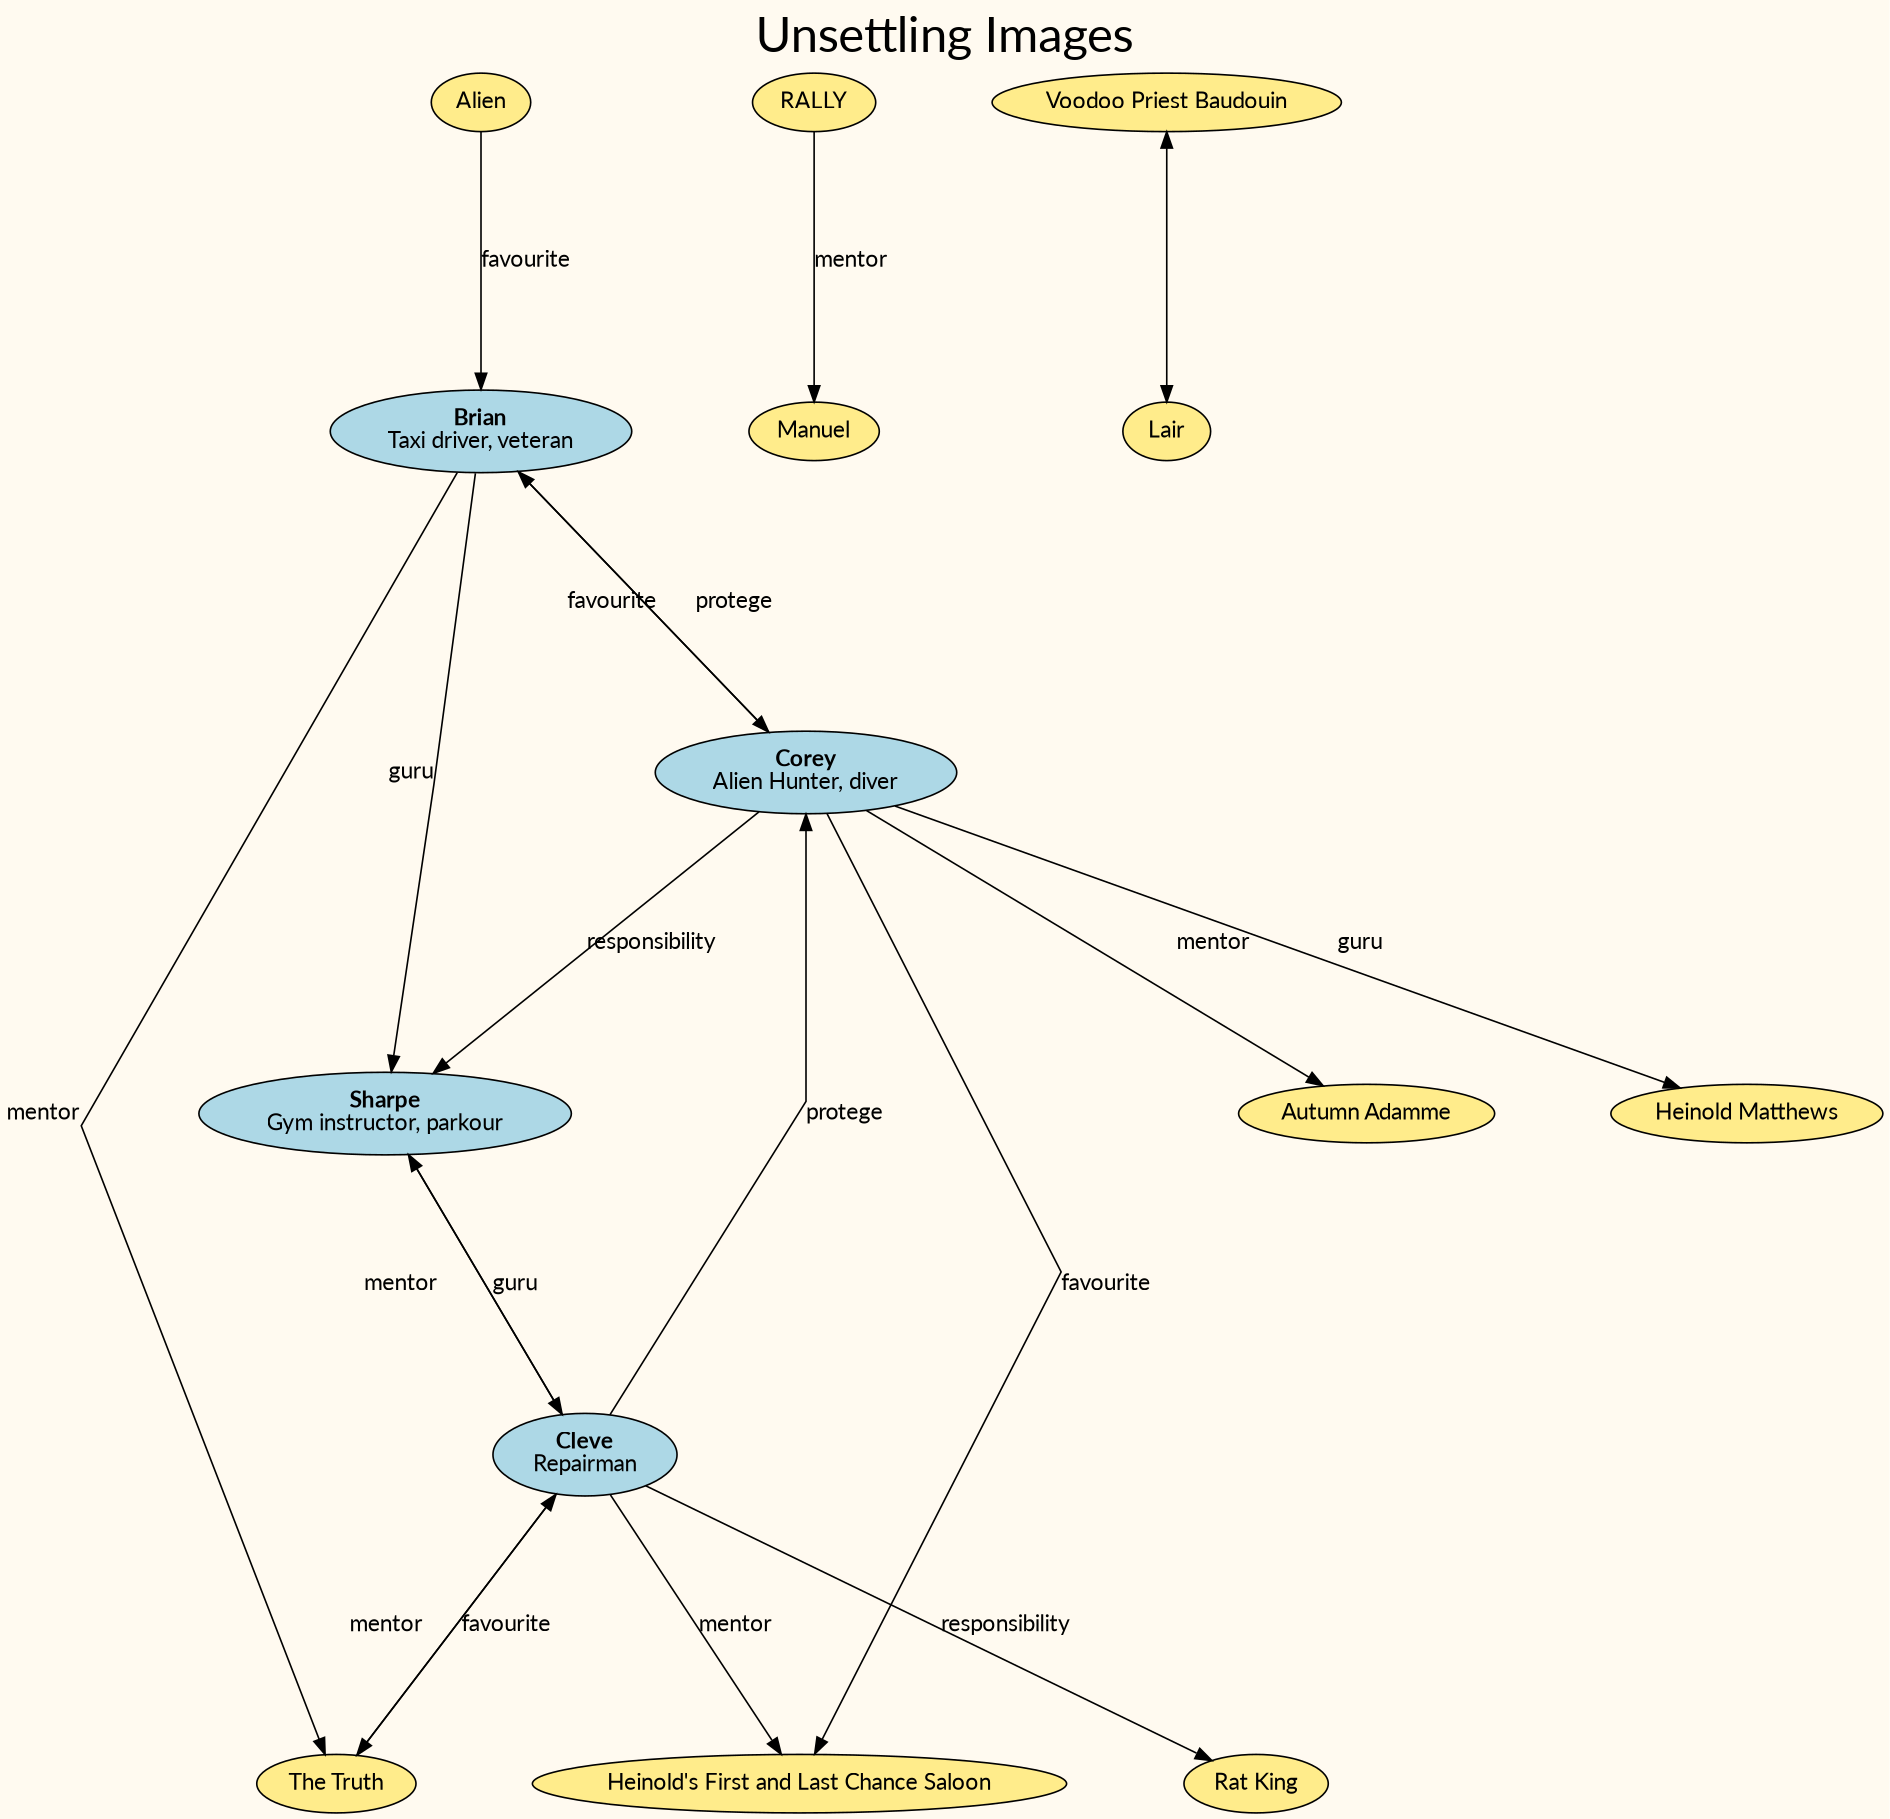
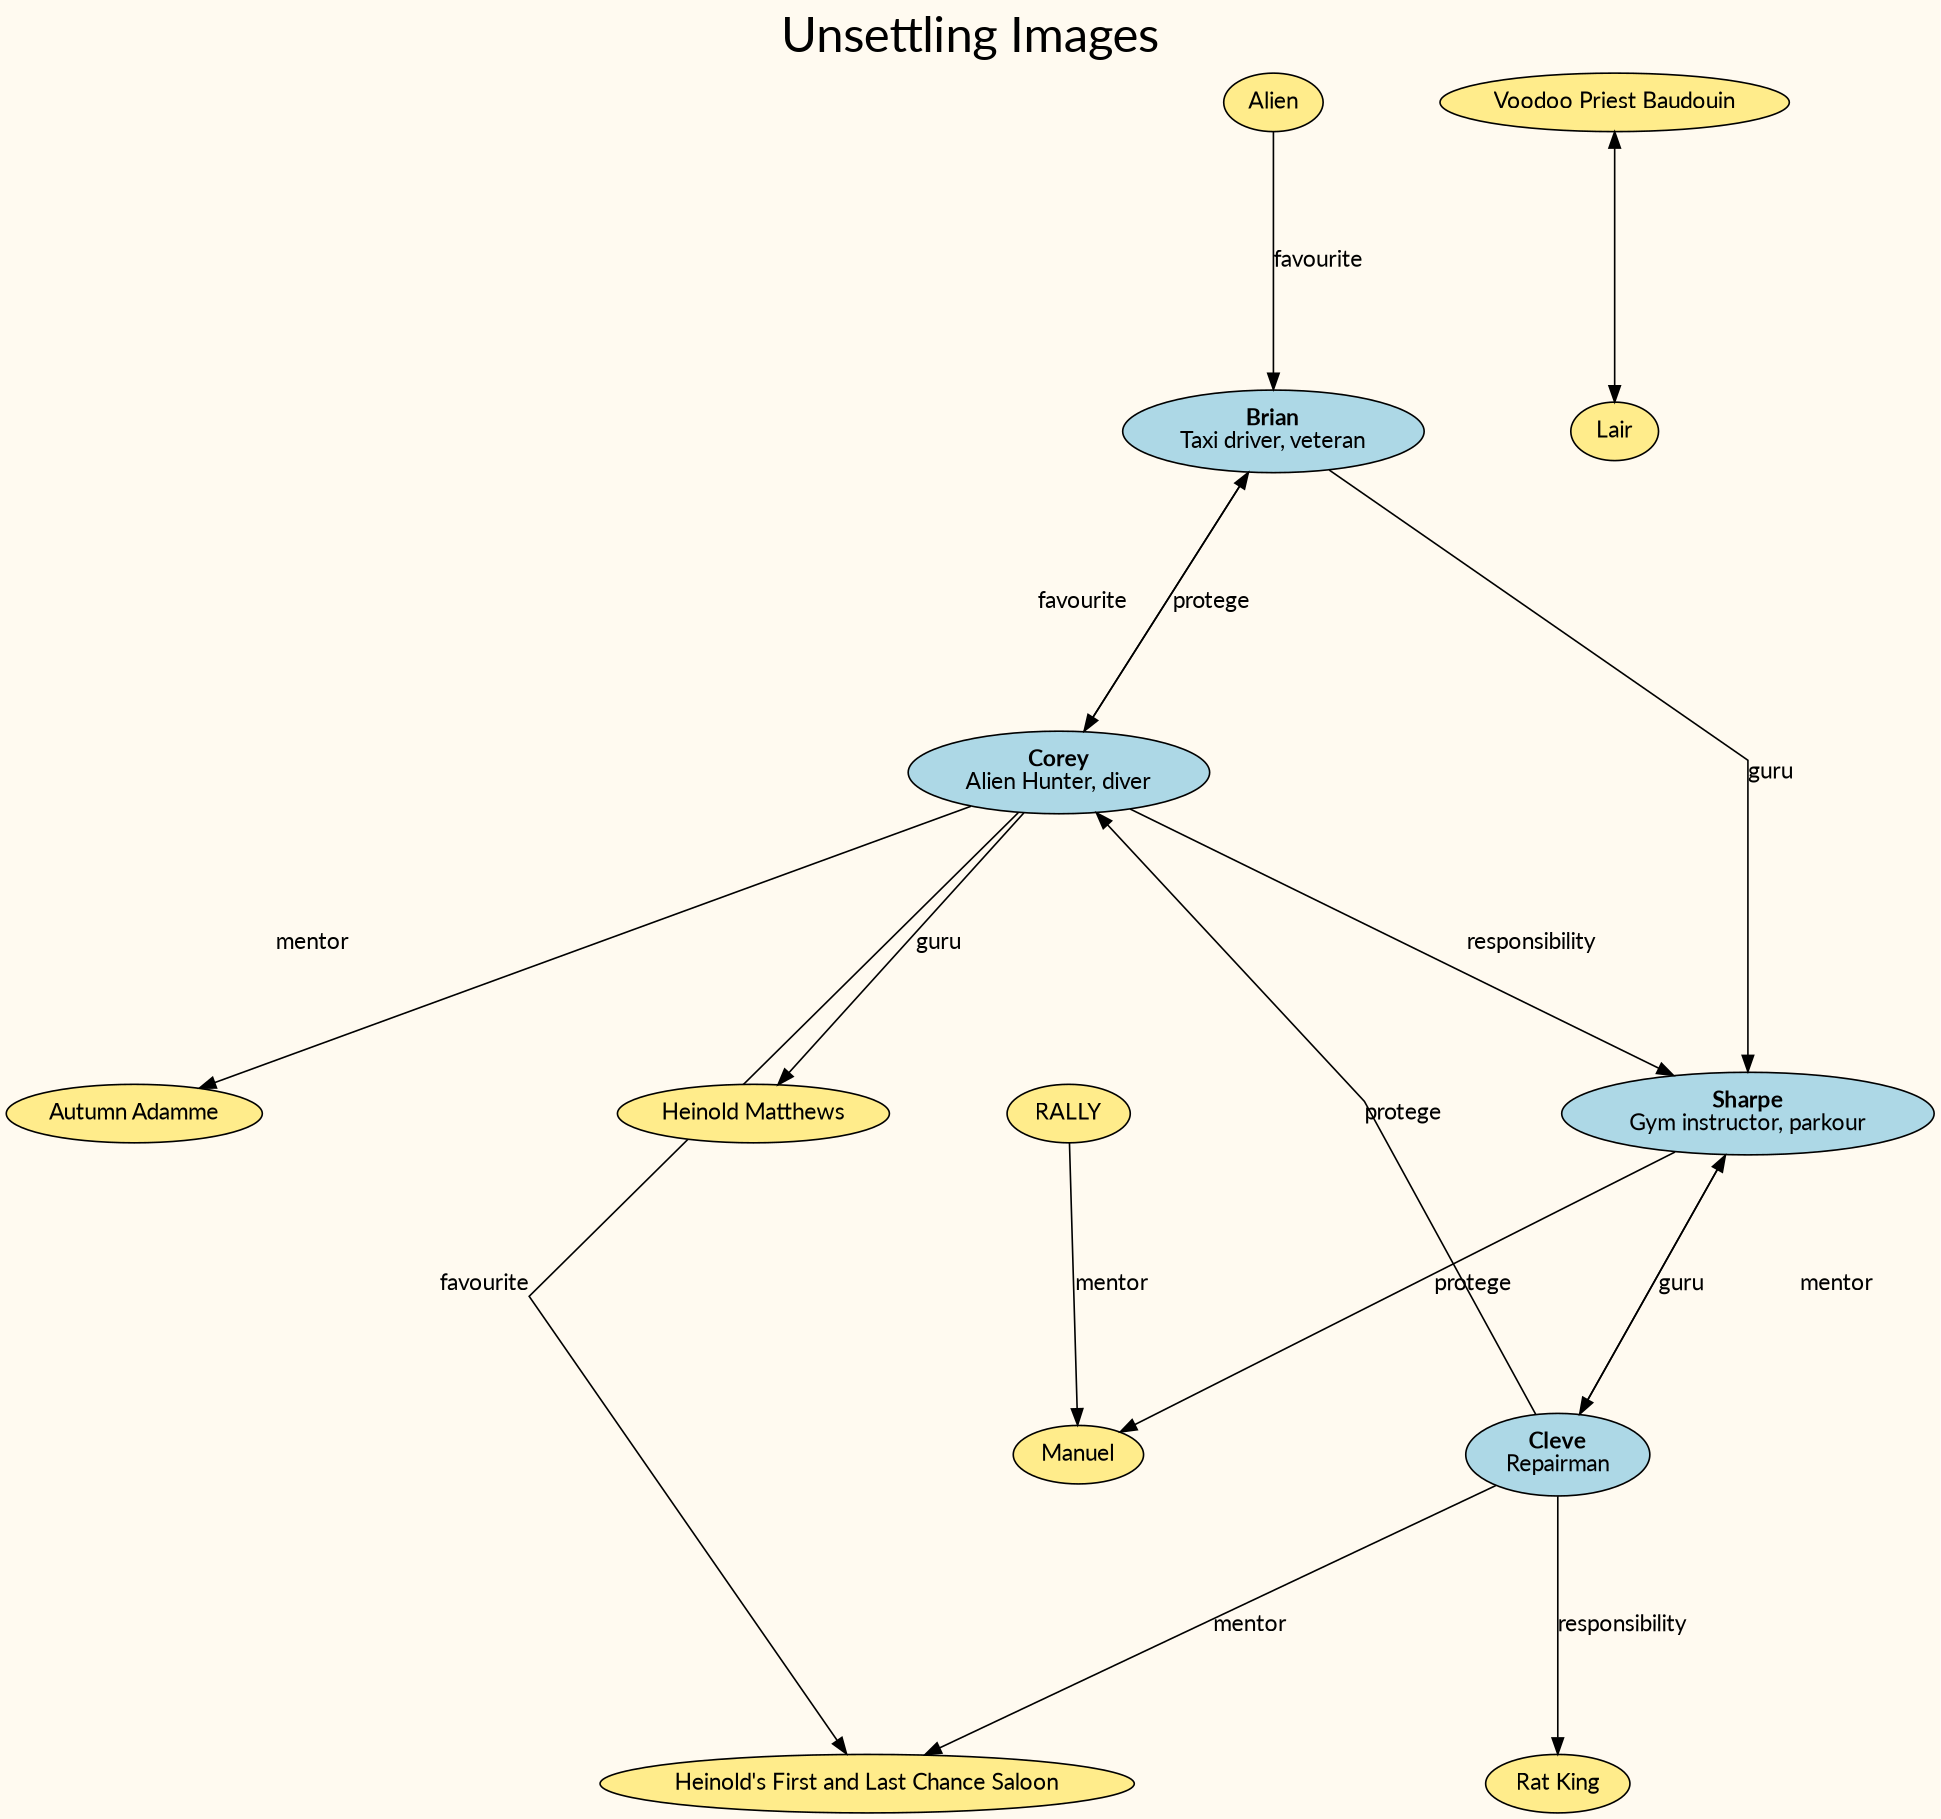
  digraph {
    bgcolor=floralwhite
    fontname=Lato
    label=<<FONT POINT-SIZE="30">Unsettling Images</FONT>>
    labelloc=t
    nodesep=1
    ranksep=2
    splines=false
    node [fillcolor=lightgoldenrod1 fontname=Lato shape=ellipse style=filled]
    edge [fontname=Lato]
    n1 [fillcolor=lightblue label=<<B>Brian</B><BR />Taxi driver, veteran>]
    n2 [fillcolor=lightblue label=<<B>Corey</B><BR />Alien Hunter, diver>]
    n3 [fillcolor=lightblue label=<<B>Sharpe</B><BR />Gym instructor, parkour>]
-   "The Truth"
    "Heinold's First and Last Chance Saloon"
    "Autumn Adamme"
    n7 [label="Heinold Matthews"]
    n8 [fillcolor=lightblue label=<<B>Cleve</B><BR />Repairman>]
    Manuel
    "Rat King"
    RALLY
    n12 [label=Alien]
    "Voodoo Priest Baudouin"
    Lair
    n1 -> n2 [label=favourite]
    n1 -> n3 [label=guru]
-   n1 -> "The Truth" [label=mentor]
    n2 -> n1 [label=protege]
    n2 -> n3 [label=responsibility]
    n2 -> "Heinold's First and Last Chance Saloon" [label=favourite]
    n2 -> "Autumn Adamme" [label=mentor]
    n2 -> n7 [label=guru]
    n3 -> n8 [label=mentor]
-   "The Truth" -> n8 [label=favourite]
+   n3 -> Manuel [label=protege]
    n8 -> n2 [label=protege]
    n8 -> n3 [label=guru]
-   n8 -> "The Truth" [label=mentor]
    n8 -> "Heinold's First and Last Chance Saloon" [label=mentor]
    n8 -> "Rat King" [label=responsibility]
    RALLY -> Manuel [label=mentor]
    n12 -> n1 [label=favourite]
    "Voodoo Priest Baudouin" -> Lair [dir=both]
  }
